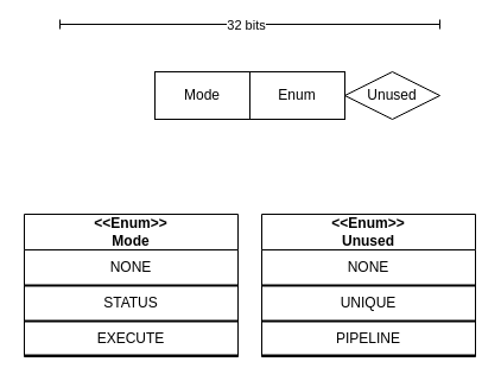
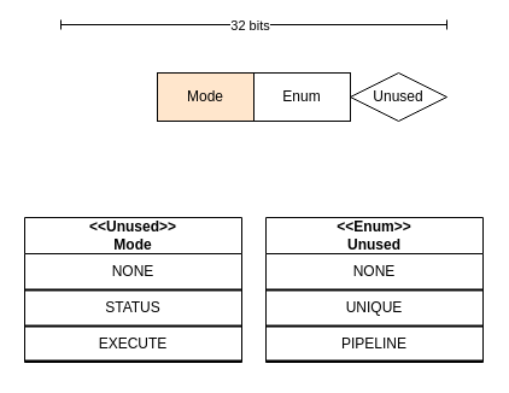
  <mxCell id="0" />
  <mxCell id="1" parent="0" />
  <mxCell id="2" value="" style="endArrow=baseDash;html=1;rounded=0;startArrow=baseDash;startFill=0;endFill=0;" parent="1" edge="1"><mxGeometry width="50" height="50" relative="1" as="geometry"><mxPoint x="50" y="20" as="sourcePoint" /><mxPoint x="370" y="20" as="targetPoint" /></mxGeometry></mxCell>
  <mxCell id="3" value="32 bits" style="edgeLabel;html=1;align=center;verticalAlign=middle;resizable=0;points=[];" parent="2" vertex="1" connectable="0"><mxGeometry x="-0.022" relative="1" as="geometry"><mxPoint as="offset" /></mxGeometry></mxCell>
- <mxCell id="4" value="Mode" style="rounded=0;whiteSpace=wrap;html=1;" parent="1" vertex="1"><mxGeometry x="130" y="60" width="80" height="40" as="geometry" /></mxCell>
+ <mxCell id="4" value="Mode" style="rounded=0;whiteSpace=wrap;html=1;fillColor=#ffe6cc;" parent="1" vertex="1"><mxGeometry x="130" y="60" width="80" height="40" as="geometry" /></mxCell>
  <mxCell id="5" value="Enum" style="rounded=0;whiteSpace=wrap;html=1;" parent="1" vertex="1"><mxGeometry x="210" y="60" width="80" height="40" as="geometry" /></mxCell>
  <mxCell id="6" value="Unused" style="rhombus;whiteSpace=wrap;html=1;" parent="1" vertex="1"><mxGeometry x="290" y="60" width="80" height="40" as="geometry" /></mxCell>
- <mxCell id="7" value="&amp;lt;&amp;lt;Enum&amp;gt;&amp;gt;&lt;div&gt;Mode&lt;/div&gt;" style="swimlane;whiteSpace=wrap;html=1;startSize=30;" parent="1" vertex="1"><mxGeometry x="20" y="180" width="180" height="120" as="geometry"><mxRectangle x="200" y="240" width="100" height="40" as="alternateBounds" /></mxGeometry></mxCell>
+ <mxCell id="7" value="&amp;lt;&amp;lt;Unused&amp;gt;&amp;gt;&lt;div&gt;Mode&lt;/div&gt;" style="swimlane;whiteSpace=wrap;html=1;startSize=30;" parent="1" vertex="1"><mxGeometry x="20" y="180" width="180" height="120" as="geometry"><mxRectangle x="200" y="240" width="100" height="40" as="alternateBounds" /></mxGeometry></mxCell>
  <mxCell id="8" value="NONE" style="text;html=1;align=center;verticalAlign=middle;whiteSpace=wrap;rounded=0;" parent="7" vertex="1"><mxGeometry y="30" width="180" height="30" as="geometry" /></mxCell>
  <mxCell id="9" value="STATUS" style="text;html=1;align=center;verticalAlign=middle;whiteSpace=wrap;rounded=0;" parent="7" vertex="1"><mxGeometry y="60" width="180" height="30" as="geometry" /></mxCell>
  <mxCell id="10" value="" style="line;strokeWidth=2;html=1;" parent="7" vertex="1"><mxGeometry y="55" width="180" height="10" as="geometry" /></mxCell>
  <mxCell id="11" value="" style="line;strokeWidth=2;html=1;" parent="7" vertex="1"><mxGeometry y="85" width="180" height="10" as="geometry" /></mxCell>
  <mxCell id="12" value="EXECUTE" style="text;html=1;align=center;verticalAlign=middle;whiteSpace=wrap;rounded=0;" parent="7" vertex="1"><mxGeometry y="90" width="180" height="30" as="geometry" /></mxCell>
  <mxCell id="13" value="" style="line;strokeWidth=2;html=1;" parent="7" vertex="1"><mxGeometry y="114" width="180" height="10" as="geometry" /></mxCell>
  <mxCell id="14" value="&amp;lt;&amp;lt;Enum&amp;gt;&amp;gt;&lt;div&gt;Unused&lt;/div&gt;" style="swimlane;whiteSpace=wrap;html=1;startSize=30;" parent="1" vertex="1"><mxGeometry x="220" y="180" width="180" height="120" as="geometry"><mxRectangle x="430" y="290" width="100" height="40" as="alternateBounds" /></mxGeometry></mxCell>
  <mxCell id="15" value="NONE" style="text;html=1;align=center;verticalAlign=middle;whiteSpace=wrap;rounded=0;" parent="14" vertex="1"><mxGeometry y="30" width="180" height="30" as="geometry" /></mxCell>
  <mxCell id="16" value="UNIQUE" style="text;html=1;align=center;verticalAlign=middle;whiteSpace=wrap;rounded=0;" parent="14" vertex="1"><mxGeometry y="60" width="180" height="30" as="geometry" /></mxCell>
  <mxCell id="17" value="" style="line;strokeWidth=2;html=1;" parent="14" vertex="1"><mxGeometry y="55" width="180" height="10" as="geometry" /></mxCell>
  <mxCell id="18" value="" style="line;strokeWidth=2;html=1;" parent="14" vertex="1"><mxGeometry y="85" width="180" height="10" as="geometry" /></mxCell>
  <mxCell id="19" value="PIPELINE" style="text;html=1;align=center;verticalAlign=middle;whiteSpace=wrap;rounded=0;" parent="14" vertex="1"><mxGeometry y="90" width="180" height="30" as="geometry" /></mxCell>
  <mxCell id="20" value="" style="line;strokeWidth=2;html=1;" parent="14" vertex="1"><mxGeometry y="114" width="180" height="10" as="geometry" /></mxCell>
